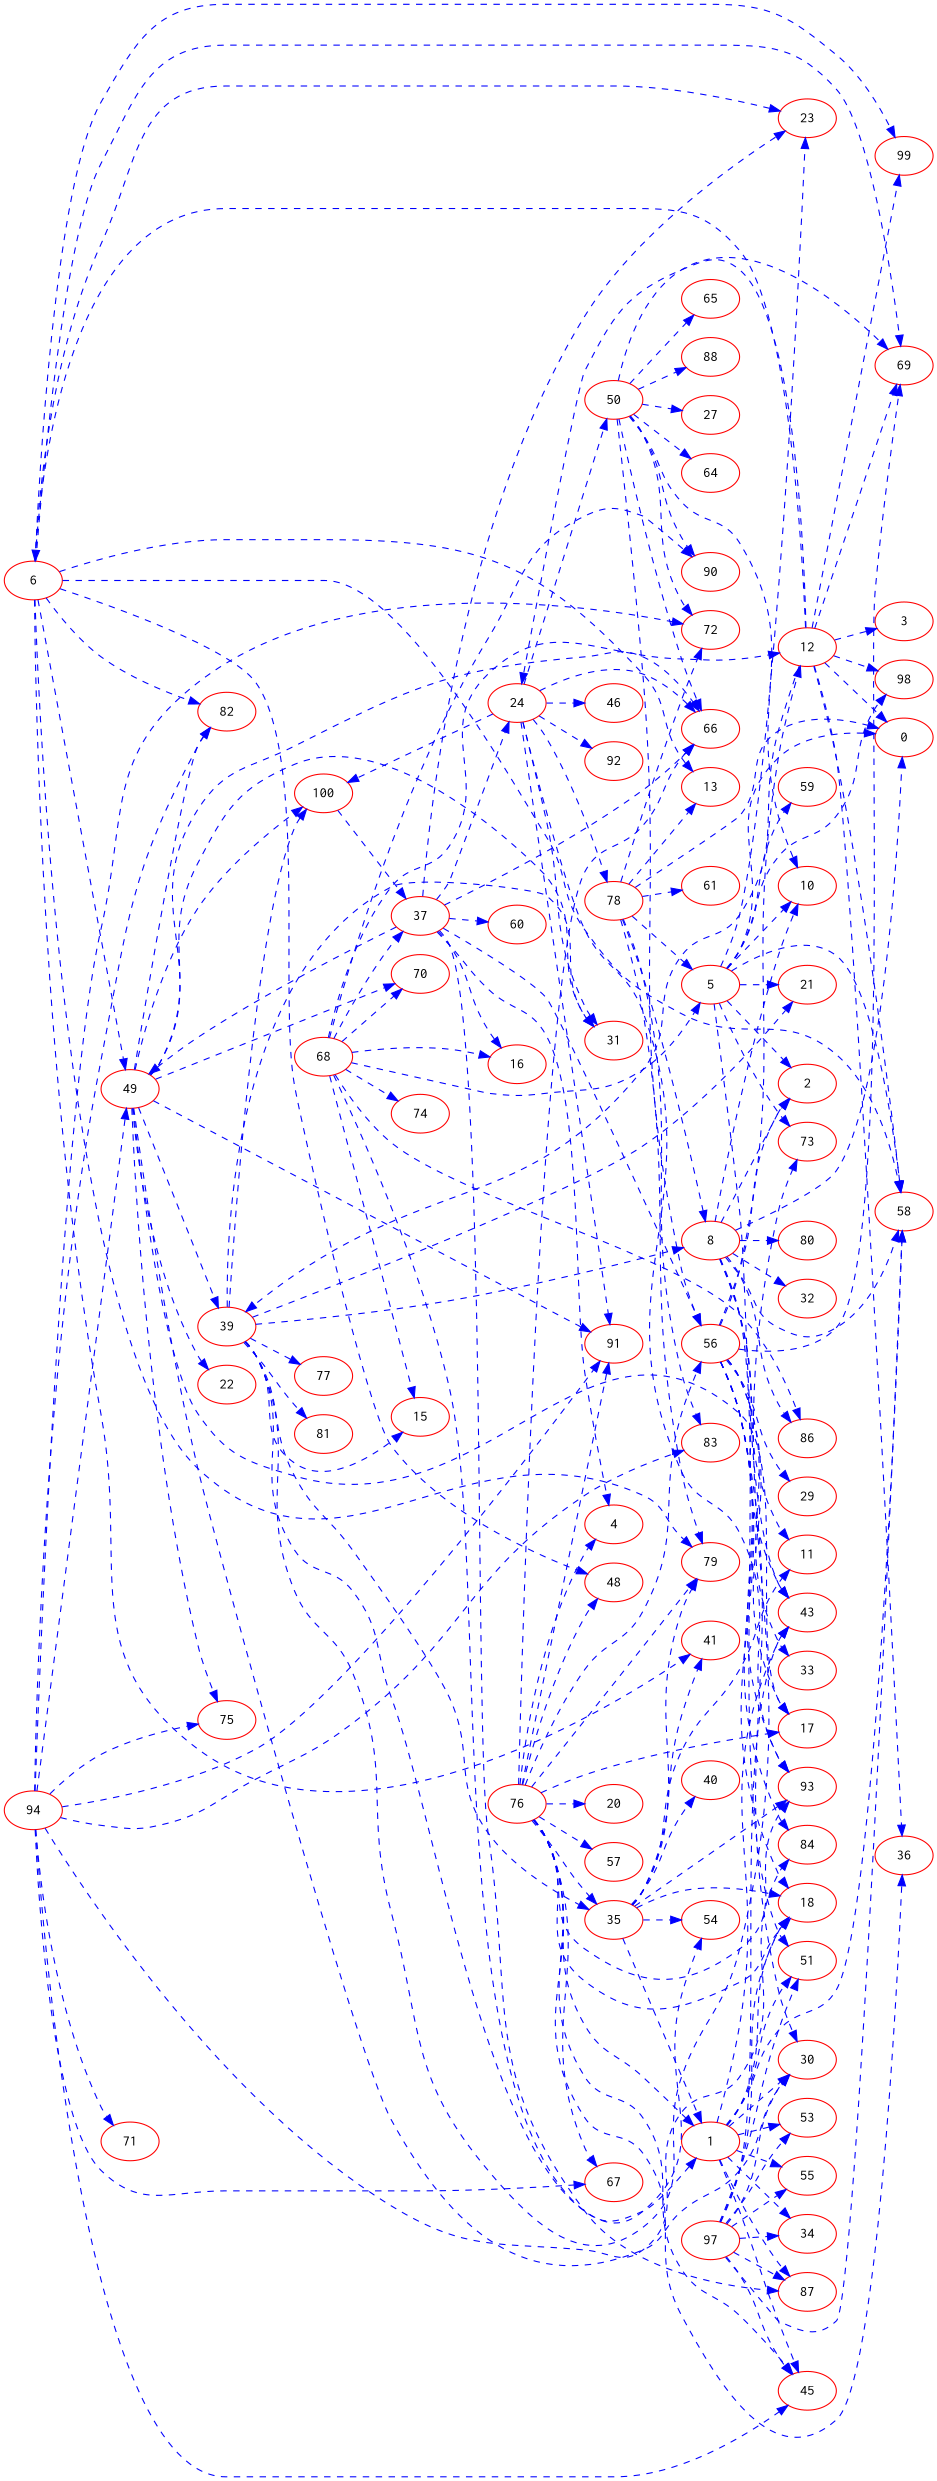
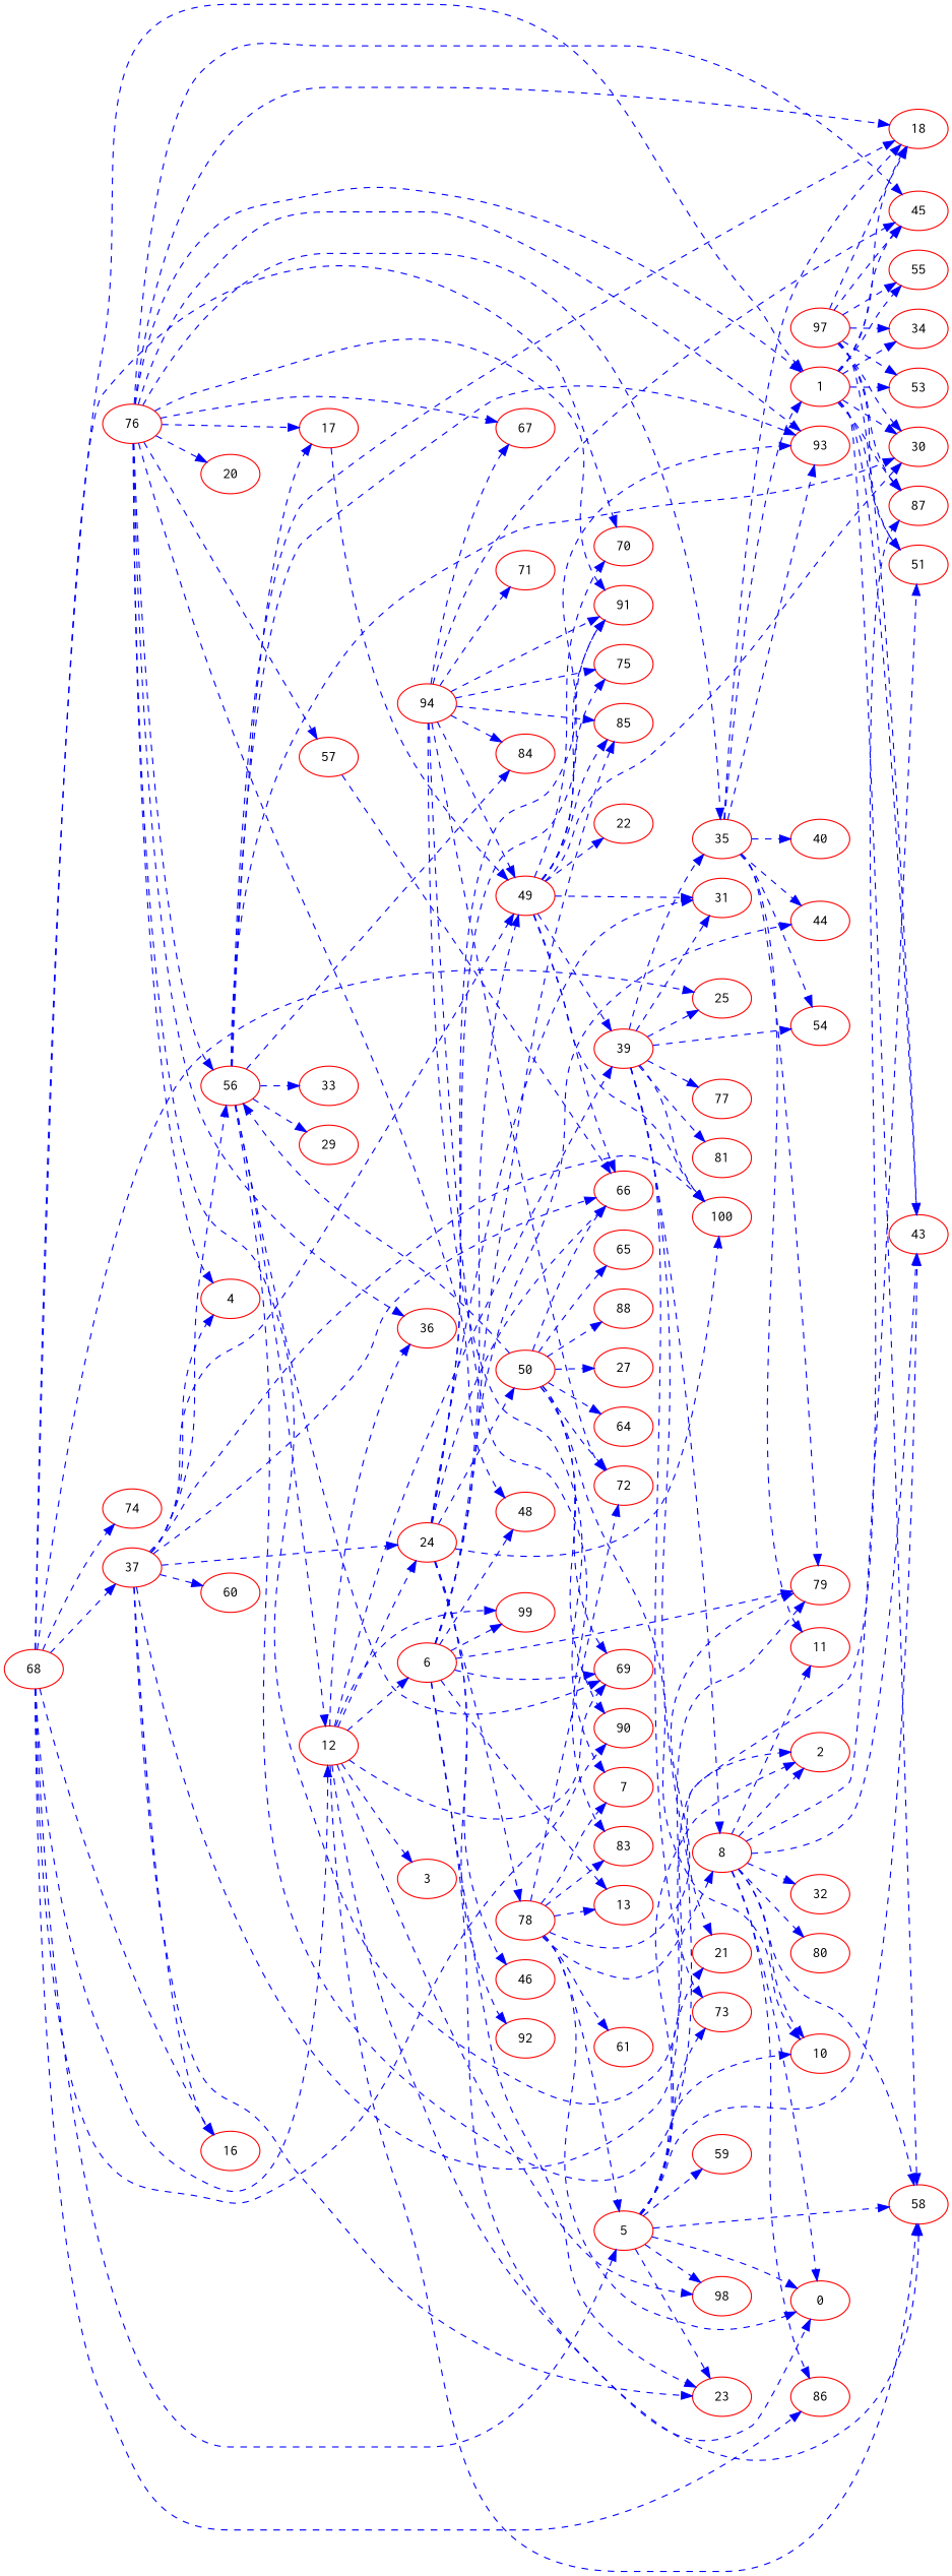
  digraph {
    rankdir=LR
    node [color=Red fontname=Courier]
    edge [color=Blue style=dashed]
    1
    18
    30
    34
    43
    45
    51
    53
    55
    58
    87
    5
    0
    2
    10
    21
    23
    59
    73
    98
    6
    13
-   41
+   41 [label=44]
    48
    49
    69
    79
-   85 [label=82]
+   85
    99
    39
    31
    66
    91
    100
    17
    22
    70
    75
    8
    54
    35
-   25 [label=15]
+   25
    77
    81
    11
    32
    80
    86
    12
    3
    24
    36
    46
    50
    78
    92
    93
    56
    27
    64
    65
    72
    88
    90
+   7
    61
    83
    40
    29
    33
    84
    37
    4
    16
    60
    68
    74
    76
    20
    57
    67
    94
    71
    97
    1 -> 18
    1 -> 30
    1 -> 34
    1 -> 43
    1 -> 45
    1 -> 51
    1 -> 53
    1 -> 55
    1 -> 58
    1 -> 87
    5 -> 43
    5 -> 58
    5 -> 0
    5 -> 2
    5 -> 10
    5 -> 21
    5 -> 23
    5 -> 59
    5 -> 73
    5 -> 98
    6 -> 58
    6 -> 23
    6 -> 13
    6 -> 41
    6 -> 48
    6 -> 49
    6 -> 69
    6 -> 79
    6 -> 85
    6 -> 99
    49 -> 30
    49 -> 85
    49 -> 39
    49 -> 31
    49 -> 66
    49 -> 91
    49 -> 100
-   49 -> 17
+   17 -> 49
    49 -> 22
    49 -> 70
    49 -> 75
    39 -> 21
    39 -> 73
    39 -> 31
    39 -> 100
    39 -> 8
    39 -> 54
    39 -> 35
    39 -> 25
    39 -> 77
    39 -> 81
    8 -> 43
    8 -> 51
    8 -> 58
    8 -> 0
    8 -> 2
    8 -> 10
    8 -> 11
    8 -> 32
    8 -> 80
    8 -> 86
    35 -> 1
    35 -> 18
    35 -> 41
    35 -> 79
    35 -> 54
    35 -> 11
    35 -> 93
    35 -> 40
    12 -> 58
    12 -> 0
    12 -> 98
    12 -> 6
    12 -> 69
    12 -> 99
    12 -> 39
    12 -> 3
    12 -> 24
    12 -> 36
    24 -> 31
    24 -> 66
    24 -> 91
    24 -> 100
    24 -> 46
    24 -> 50
    24 -> 78
    24 -> 92
    24 -> 93
    50 -> 10
    50 -> 69
    50 -> 66
    50 -> 56
    50 -> 27
    50 -> 64
    50 -> 65
    50 -> 72
    50 -> 88
    50 -> 90
    78 -> 5
    78 -> 0
    78 -> 13
    78 -> 79
    78 -> 8
    78 -> 72
+   78 -> 7
    78 -> 61
    78 -> 83
    56 -> 18
    56 -> 30
    56 -> 2
    56 -> 69
    56 -> 17
    56 -> 12
    56 -> 93
    56 -> 29
    56 -> 33
    56 -> 84
    37 -> 87
    37 -> 23
    37 -> 49
    37 -> 66
-   100 -> 37
+   37 -> 100
    37 -> 24
    37 -> 56
    37 -> 4
    37 -> 16
    37 -> 60
    68 -> 1
    68 -> 5
    68 -> 70
    68 -> 25
    68 -> 86
    68 -> 12
    68 -> 90
    68 -> 37
    68 -> 16
    68 -> 74
    76 -> 1
    76 -> 18
    76 -> 45
    76 -> 48
    76 -> 79
-   76 -> 66
+   57 -> 66
    76 -> 91
    76 -> 17
    76 -> 35
    76 -> 36
    76 -> 93
    76 -> 56
    76 -> 4
    76 -> 20
    76 -> 57
    76 -> 67
    94 -> 45
    94 -> 49
    94 -> 85
    94 -> 91
    94 -> 75
    94 -> 72
+   94 -> 7
    94 -> 83
    94 -> 84
    94 -> 67
    94 -> 71
    97 -> 18
    97 -> 30
    97 -> 34
    97 -> 43
    97 -> 45
    97 -> 51
    97 -> 53
    97 -> 55
-   97 -> 58
    97 -> 87
  }
